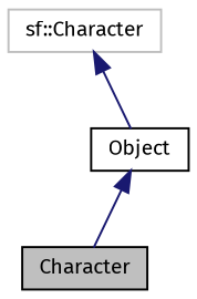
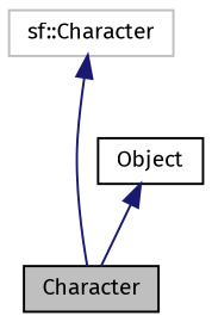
  digraph {
    fontname="Fira Sans"
    node [color=black fillcolor=white fontname="Fira Sans" fontsize=10 shape=record style=filled]
    edge [color=midnightblue dir=back fontname="Fira Sans" fontsize=10 labelfontname=Helvetica labelfontsize=10 style=solid]
    n1 [fillcolor=grey75 fontcolor=black height=0.2 label=Character width=0.4]
    n2 [height=0.2 label=Object width=0.4]
    n3 [color=grey75 height=0.2 label="sf::Character" width=0.4]
    n2 -> n1
-   n3 -> n2
+   n3 -> n1
  }
